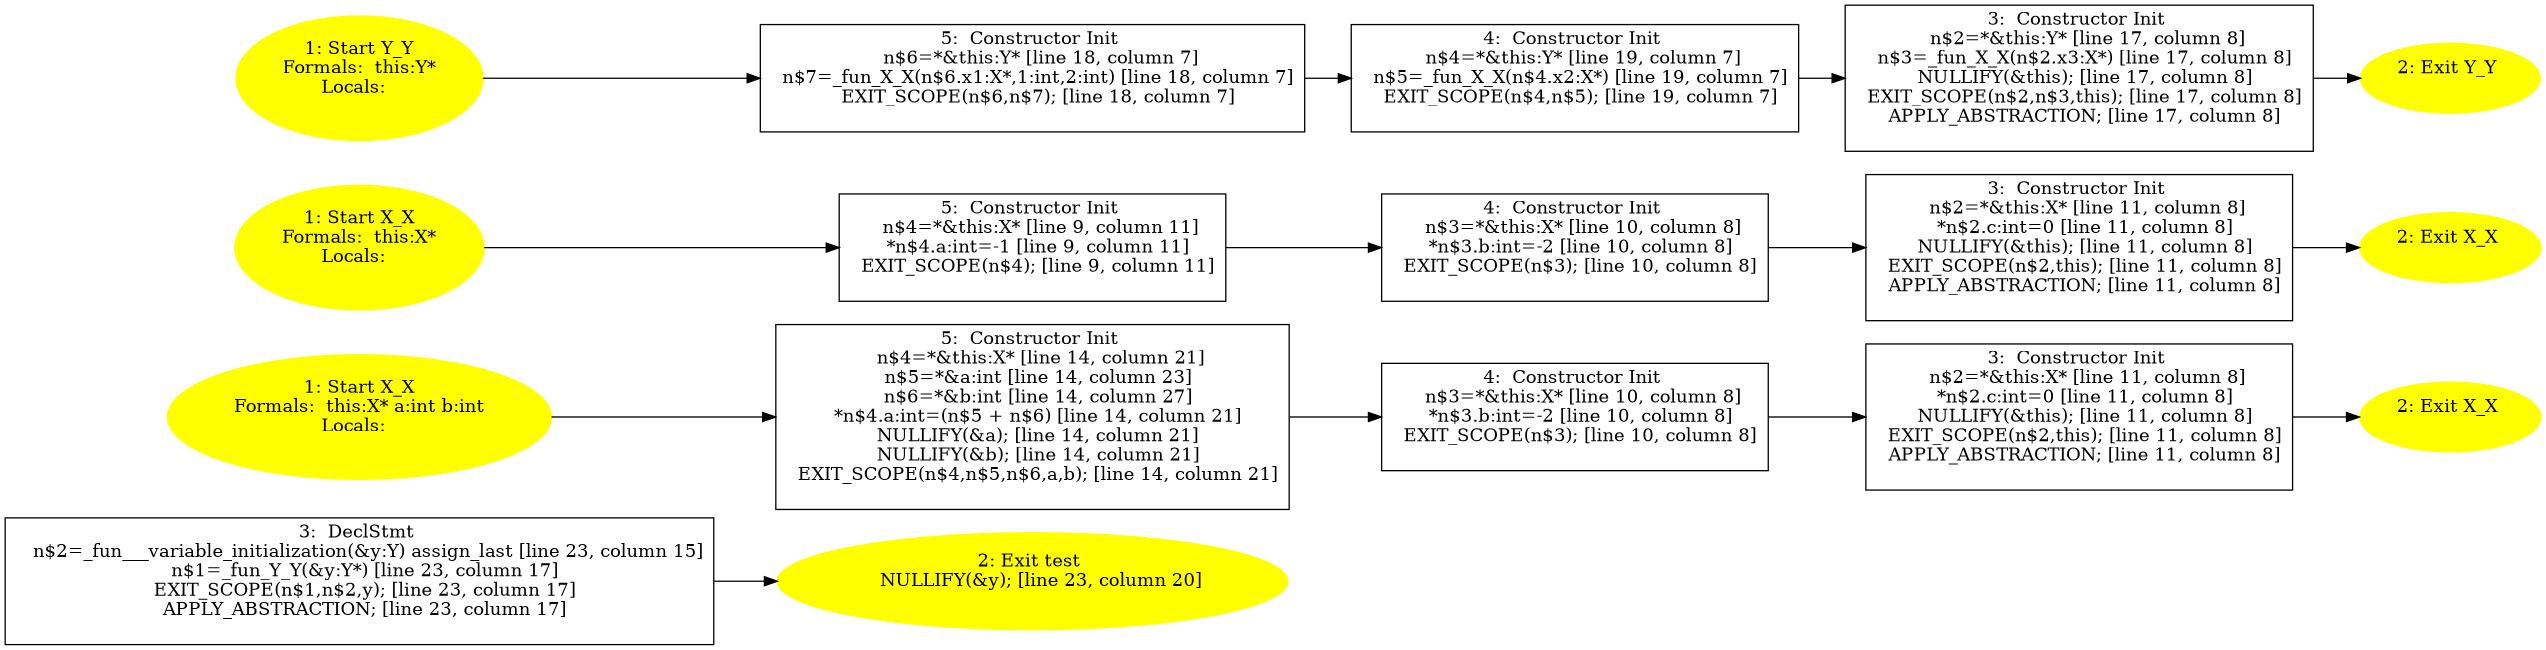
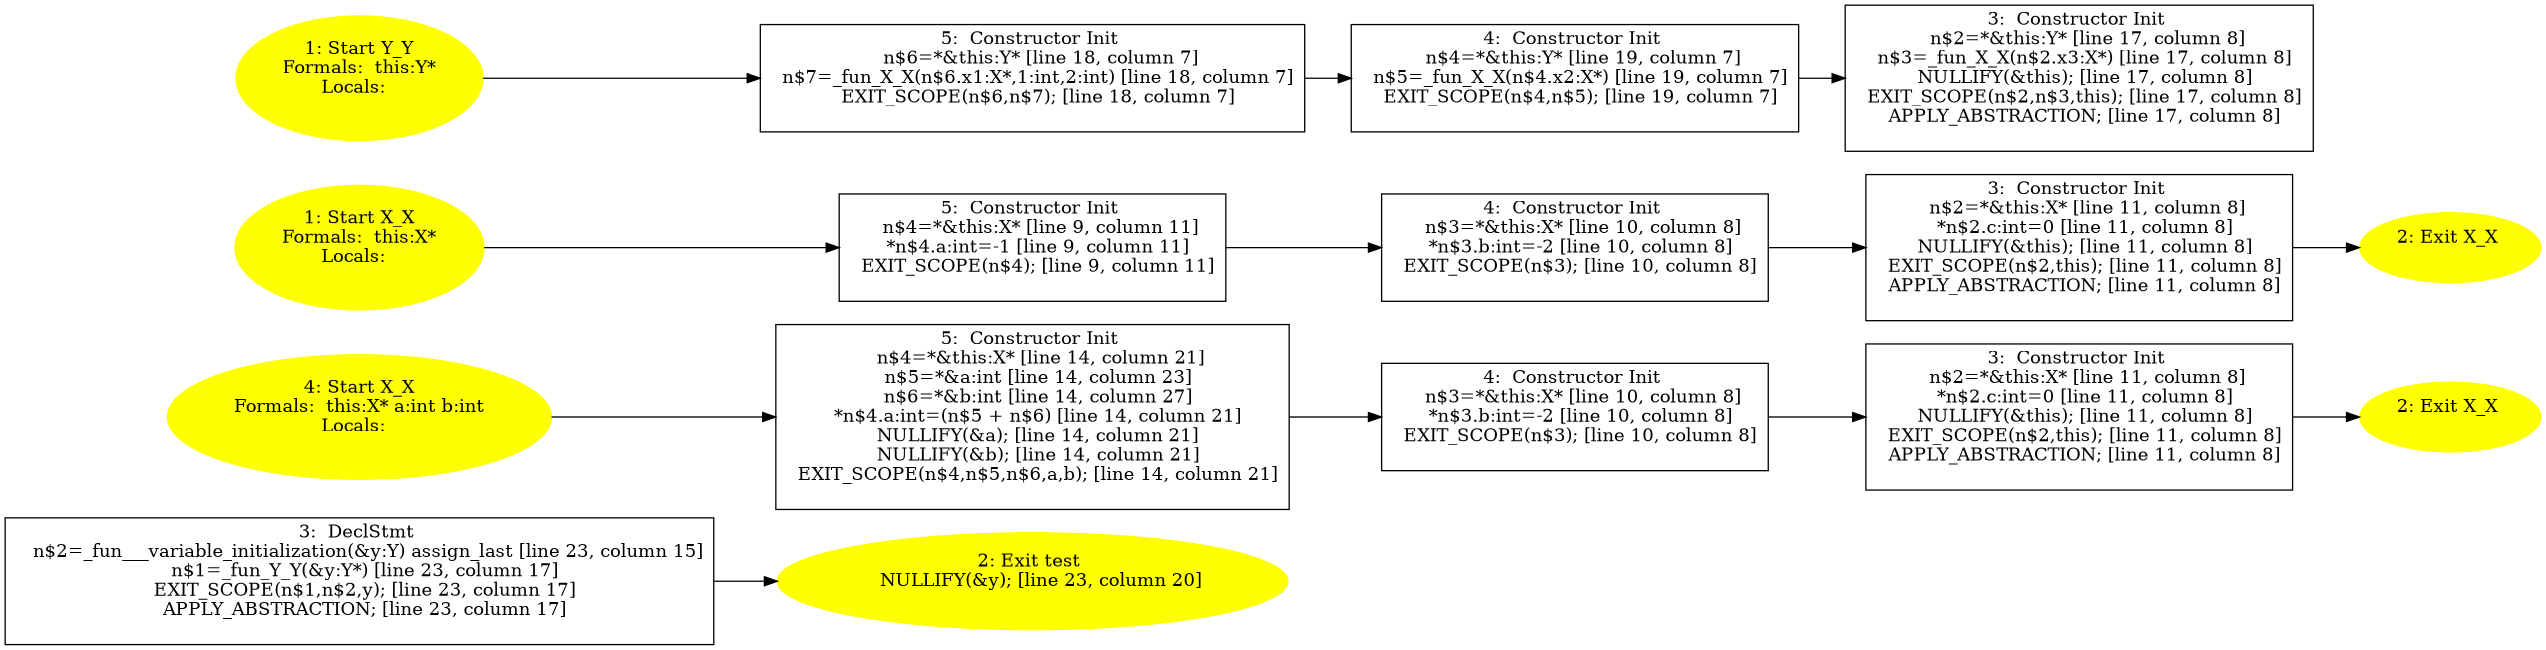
  digraph {
    rankdir=LR
    node [shape=box]
    n1 [label="3:  DeclStmt \n   n$2=_fun___variable_initialization(&y:Y) assign_last [line 23, column 15]\n  n$1=_fun_Y_Y(&y:Y*) [line 23, column 17]\n  EXIT_SCOPE(n$1,n$2,y); [line 23, column 17]\n  APPLY_ABSTRACTION; [line 23, column 17]\n "]
    n2 [color=yellow label="2: Exit test \n   NULLIFY(&y); [line 23, column 20]\n " style=filled shape=""]
-   n3 [color=yellow label="1: Start X_X\nFormals:  this:X* a:int b:int\nLocals:  \n  " style=filled shape=""]
+   n3 [color=yellow label="4: Start X_X\nFormals:  this:X* a:int b:int\nLocals:  \n  " style=filled shape=""]
    n4 [label="5:  Constructor Init \n   n$4=*&this:X* [line 14, column 21]\n  n$5=*&a:int [line 14, column 23]\n  n$6=*&b:int [line 14, column 27]\n  *n$4.a:int=(n$5 + n$6) [line 14, column 21]\n  NULLIFY(&a); [line 14, column 21]\n  NULLIFY(&b); [line 14, column 21]\n  EXIT_SCOPE(n$4,n$5,n$6,a,b); [line 14, column 21]\n "]
    n5 [label="4:  Constructor Init \n   n$3=*&this:X* [line 10, column 8]\n  *n$3.b:int=-2 [line 10, column 8]\n  EXIT_SCOPE(n$3); [line 10, column 8]\n "]
    n6 [label="3:  Constructor Init \n   n$2=*&this:X* [line 11, column 8]\n  *n$2.c:int=0 [line 11, column 8]\n  NULLIFY(&this); [line 11, column 8]\n  EXIT_SCOPE(n$2,this); [line 11, column 8]\n  APPLY_ABSTRACTION; [line 11, column 8]\n "]
    n7 [color=yellow label="2: Exit X_X \n  " style=filled shape=""]
    n8 [color=yellow label="1: Start X_X\nFormals:  this:X*\nLocals:  \n  " style=filled shape=""]
    n9 [label="5:  Constructor Init \n   n$4=*&this:X* [line 9, column 11]\n  *n$4.a:int=-1 [line 9, column 11]\n  EXIT_SCOPE(n$4); [line 9, column 11]\n "]
    n10 [label="4:  Constructor Init \n   n$3=*&this:X* [line 10, column 8]\n  *n$3.b:int=-2 [line 10, column 8]\n  EXIT_SCOPE(n$3); [line 10, column 8]\n "]
    n11 [label="3:  Constructor Init \n   n$2=*&this:X* [line 11, column 8]\n  *n$2.c:int=0 [line 11, column 8]\n  NULLIFY(&this); [line 11, column 8]\n  EXIT_SCOPE(n$2,this); [line 11, column 8]\n  APPLY_ABSTRACTION; [line 11, column 8]\n "]
    n12 [color=yellow label="2: Exit X_X \n  " style=filled shape=""]
    n13 [color=yellow label="1: Start Y_Y\nFormals:  this:Y*\nLocals:  \n  " style=filled shape=""]
    n14 [label="5:  Constructor Init \n   n$6=*&this:Y* [line 18, column 7]\n  n$7=_fun_X_X(n$6.x1:X*,1:int,2:int) [line 18, column 7]\n  EXIT_SCOPE(n$6,n$7); [line 18, column 7]\n "]
    n15 [label="4:  Constructor Init \n   n$4=*&this:Y* [line 19, column 7]\n  n$5=_fun_X_X(n$4.x2:X*) [line 19, column 7]\n  EXIT_SCOPE(n$4,n$5); [line 19, column 7]\n "]
    n16 [label="3:  Constructor Init \n   n$2=*&this:Y* [line 17, column 8]\n  n$3=_fun_X_X(n$2.x3:X*) [line 17, column 8]\n  NULLIFY(&this); [line 17, column 8]\n  EXIT_SCOPE(n$2,n$3,this); [line 17, column 8]\n  APPLY_ABSTRACTION; [line 17, column 8]\n "]
-   n17 [color=yellow label="2: Exit Y_Y \n  " style=filled shape=""]
    n1 -> n2
    n3 -> n4
    n4 -> n5
    n5 -> n6
    n6 -> n7
    n8 -> n9
    n9 -> n10
    n10 -> n11
    n11 -> n12
    n13 -> n14
    n14 -> n15
    n15 -> n16
-   n16 -> n17
  }
